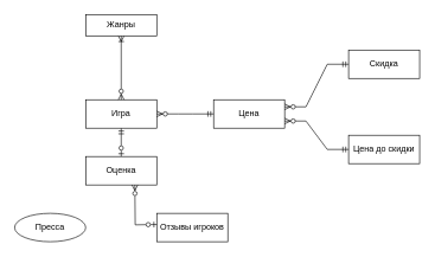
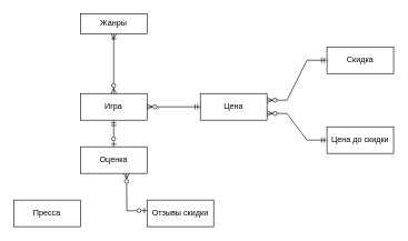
  <mxCell id="0" />
  <mxCell id="1" parent="0" />
  <mxCell id="2" value="" style="edgeStyle=orthogonalEdgeStyle;rounded=0;orthogonalLoop=1;jettySize=auto;html=1;endArrow=ERzeroToOne;endFill=0;startArrow=ERmandOne;startFill=0;" edge="1" parent="1" source="3" target="9"><mxGeometry relative="1" as="geometry" /></mxCell>
  <mxCell id="3" value="Игра" style="whiteSpace=wrap;html=1;align=center;" vertex="1" parent="1"><mxGeometry x="120" y="140" width="100" height="40" as="geometry" /></mxCell>
  <mxCell id="4" value="Цена" style="whiteSpace=wrap;html=1;align=center;" vertex="1" parent="1"><mxGeometry x="300" y="140" width="100" height="40" as="geometry" /></mxCell>
  <mxCell id="5" value="Скидка" style="whiteSpace=wrap;html=1;align=center;" vertex="1" parent="1"><mxGeometry x="490" y="70" width="100" height="40" as="geometry" /></mxCell>
  <mxCell id="6" value="Цена до скидки" style="whiteSpace=wrap;html=1;align=center;" vertex="1" parent="1"><mxGeometry x="490" y="190" width="100" height="40" as="geometry" /></mxCell>
  <mxCell id="7" style="edgeStyle=orthogonalEdgeStyle;rounded=0;orthogonalLoop=1;jettySize=auto;html=1;entryX=0.5;entryY=0;entryDx=0;entryDy=0;startArrow=ERoneToMany;startFill=0;strokeColor=default;endArrow=ERzeroToMany;endFill=0;" edge="1" parent="1" source="8" target="3"><mxGeometry relative="1" as="geometry" /></mxCell>
  <mxCell id="8" value="Жанры" style="whiteSpace=wrap;html=1;align=center;" vertex="1" parent="1"><mxGeometry x="120" y="20" width="100" height="30" as="geometry" /></mxCell>
  <mxCell id="9" value="Оценка" style="whiteSpace=wrap;html=1;align=center;" vertex="1" parent="1"><mxGeometry x="120" y="220" width="100" height="40" as="geometry" /></mxCell>
- <mxCell id="10" value="Пресса" style="ellipse;whiteSpace=wrap;html=1;align=center;" vertex="1" parent="1"><mxGeometry x="20" y="300" width="100" height="40" as="geometry" /></mxCell>
- <mxCell id="11" value="Отзывы игроков" style="whiteSpace=wrap;html=1;align=center;" vertex="1" parent="1"><mxGeometry x="220" y="300" width="100" height="40" as="geometry" /></mxCell>
+ <mxCell id="10" value="Пресса" style="whiteSpace=wrap;html=1;align=center;" vertex="1" parent="1"><mxGeometry x="20" y="300" width="100" height="40" as="geometry" /></mxCell>
+ <mxCell id="11" value="Отзывы скидки" style="whiteSpace=wrap;html=1;align=center;" vertex="1" parent="1"><mxGeometry x="220" y="300" width="100" height="40" as="geometry" /></mxCell>
  <mxCell id="12" value="" style="edgeStyle=entityRelationEdgeStyle;fontSize=12;html=1;endArrow=ERzeroToMany;startArrow=ERmandOne;rounded=0;entryX=1;entryY=0.5;entryDx=0;entryDy=0;exitX=0;exitY=0.5;exitDx=0;exitDy=0;" edge="1" parent="1" source="4" target="3"><mxGeometry width="100" height="100" relative="1" as="geometry"><mxPoint x="200" y="280" as="sourcePoint" /><mxPoint x="300" y="180" as="targetPoint" /></mxGeometry></mxCell>
  <mxCell id="13" value="" style="edgeStyle=entityRelationEdgeStyle;fontSize=12;html=1;endArrow=ERzeroToMany;startArrow=ERmandOne;rounded=0;entryX=1;entryY=0.75;entryDx=0;entryDy=0;exitX=0;exitY=0.5;exitDx=0;exitDy=0;" edge="1" parent="1" source="6" target="4"><mxGeometry width="100" height="100" relative="1" as="geometry"><mxPoint x="640" y="180" as="sourcePoint" /><mxPoint x="440" y="209.76" as="targetPoint" /><Array as="points"><mxPoint x="550" y="200" /><mxPoint x="540" y="200" /><mxPoint x="550" y="200" /><mxPoint x="550" y="220" /></Array></mxGeometry></mxCell>
  <mxCell id="14" value="" style="edgeStyle=entityRelationEdgeStyle;fontSize=12;html=1;endArrow=ERzeroToMany;startArrow=ERmandOne;rounded=0;exitX=0;exitY=0.5;exitDx=0;exitDy=0;entryX=1;entryY=0.25;entryDx=0;entryDy=0;" edge="1" parent="1" source="5" target="4"><mxGeometry width="100" height="100" relative="1" as="geometry"><mxPoint x="451" y="112.92" as="sourcePoint" /><mxPoint x="420" y="180" as="targetPoint" /><Array as="points"><mxPoint x="441" y="162.92" /><mxPoint x="441" y="142.92" /><mxPoint x="451" y="172.92" /><mxPoint x="451" y="162.92" /></Array></mxGeometry></mxCell>
  <mxCell id="15" style="edgeStyle=orthogonalEdgeStyle;rounded=0;orthogonalLoop=1;jettySize=auto;html=1;entryX=0.692;entryY=1.107;entryDx=0;entryDy=0;entryPerimeter=0;exitX=0;exitY=0.5;exitDx=0;exitDy=0;endArrow=ERzeroToMany;endFill=0;startArrow=ERzeroToOne;startFill=0;" edge="1" parent="1"><mxGeometry relative="1" as="geometry"><mxPoint x="220" y="315.72" as="sourcePoint" /><mxPoint x="189.2" y="260" as="targetPoint" /></mxGeometry></mxCell>
